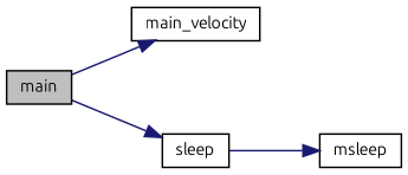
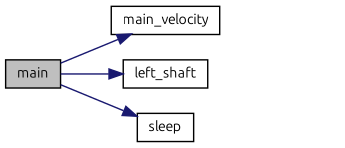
  digraph {
    fontname=Ubuntu
    rankdir=LR
    node [color=black fillcolor=white fontname=Ubuntu fontsize=10 shape=record style=filled]
    edge [color=midnightblue fontname=Ubuntu fontsize=10 labelfontname=Helvetica labelfontsize=10 style=solid]
    n1 [fillcolor=grey75 fontcolor=black height=0.2 label=main width=0.4]
    n2 [height=0.2 label=main_velocity width=0.4]
+   n3 [height=0.2 label=left_shaft width=0.4]
    n4 [height=0.2 label=sleep width=0.4]
-   n5 [height=0.2 label=msleep width=0.4]
    n1 -> n2
+   n1 -> n3
    n1 -> n4
-   n4 -> n5
  }
